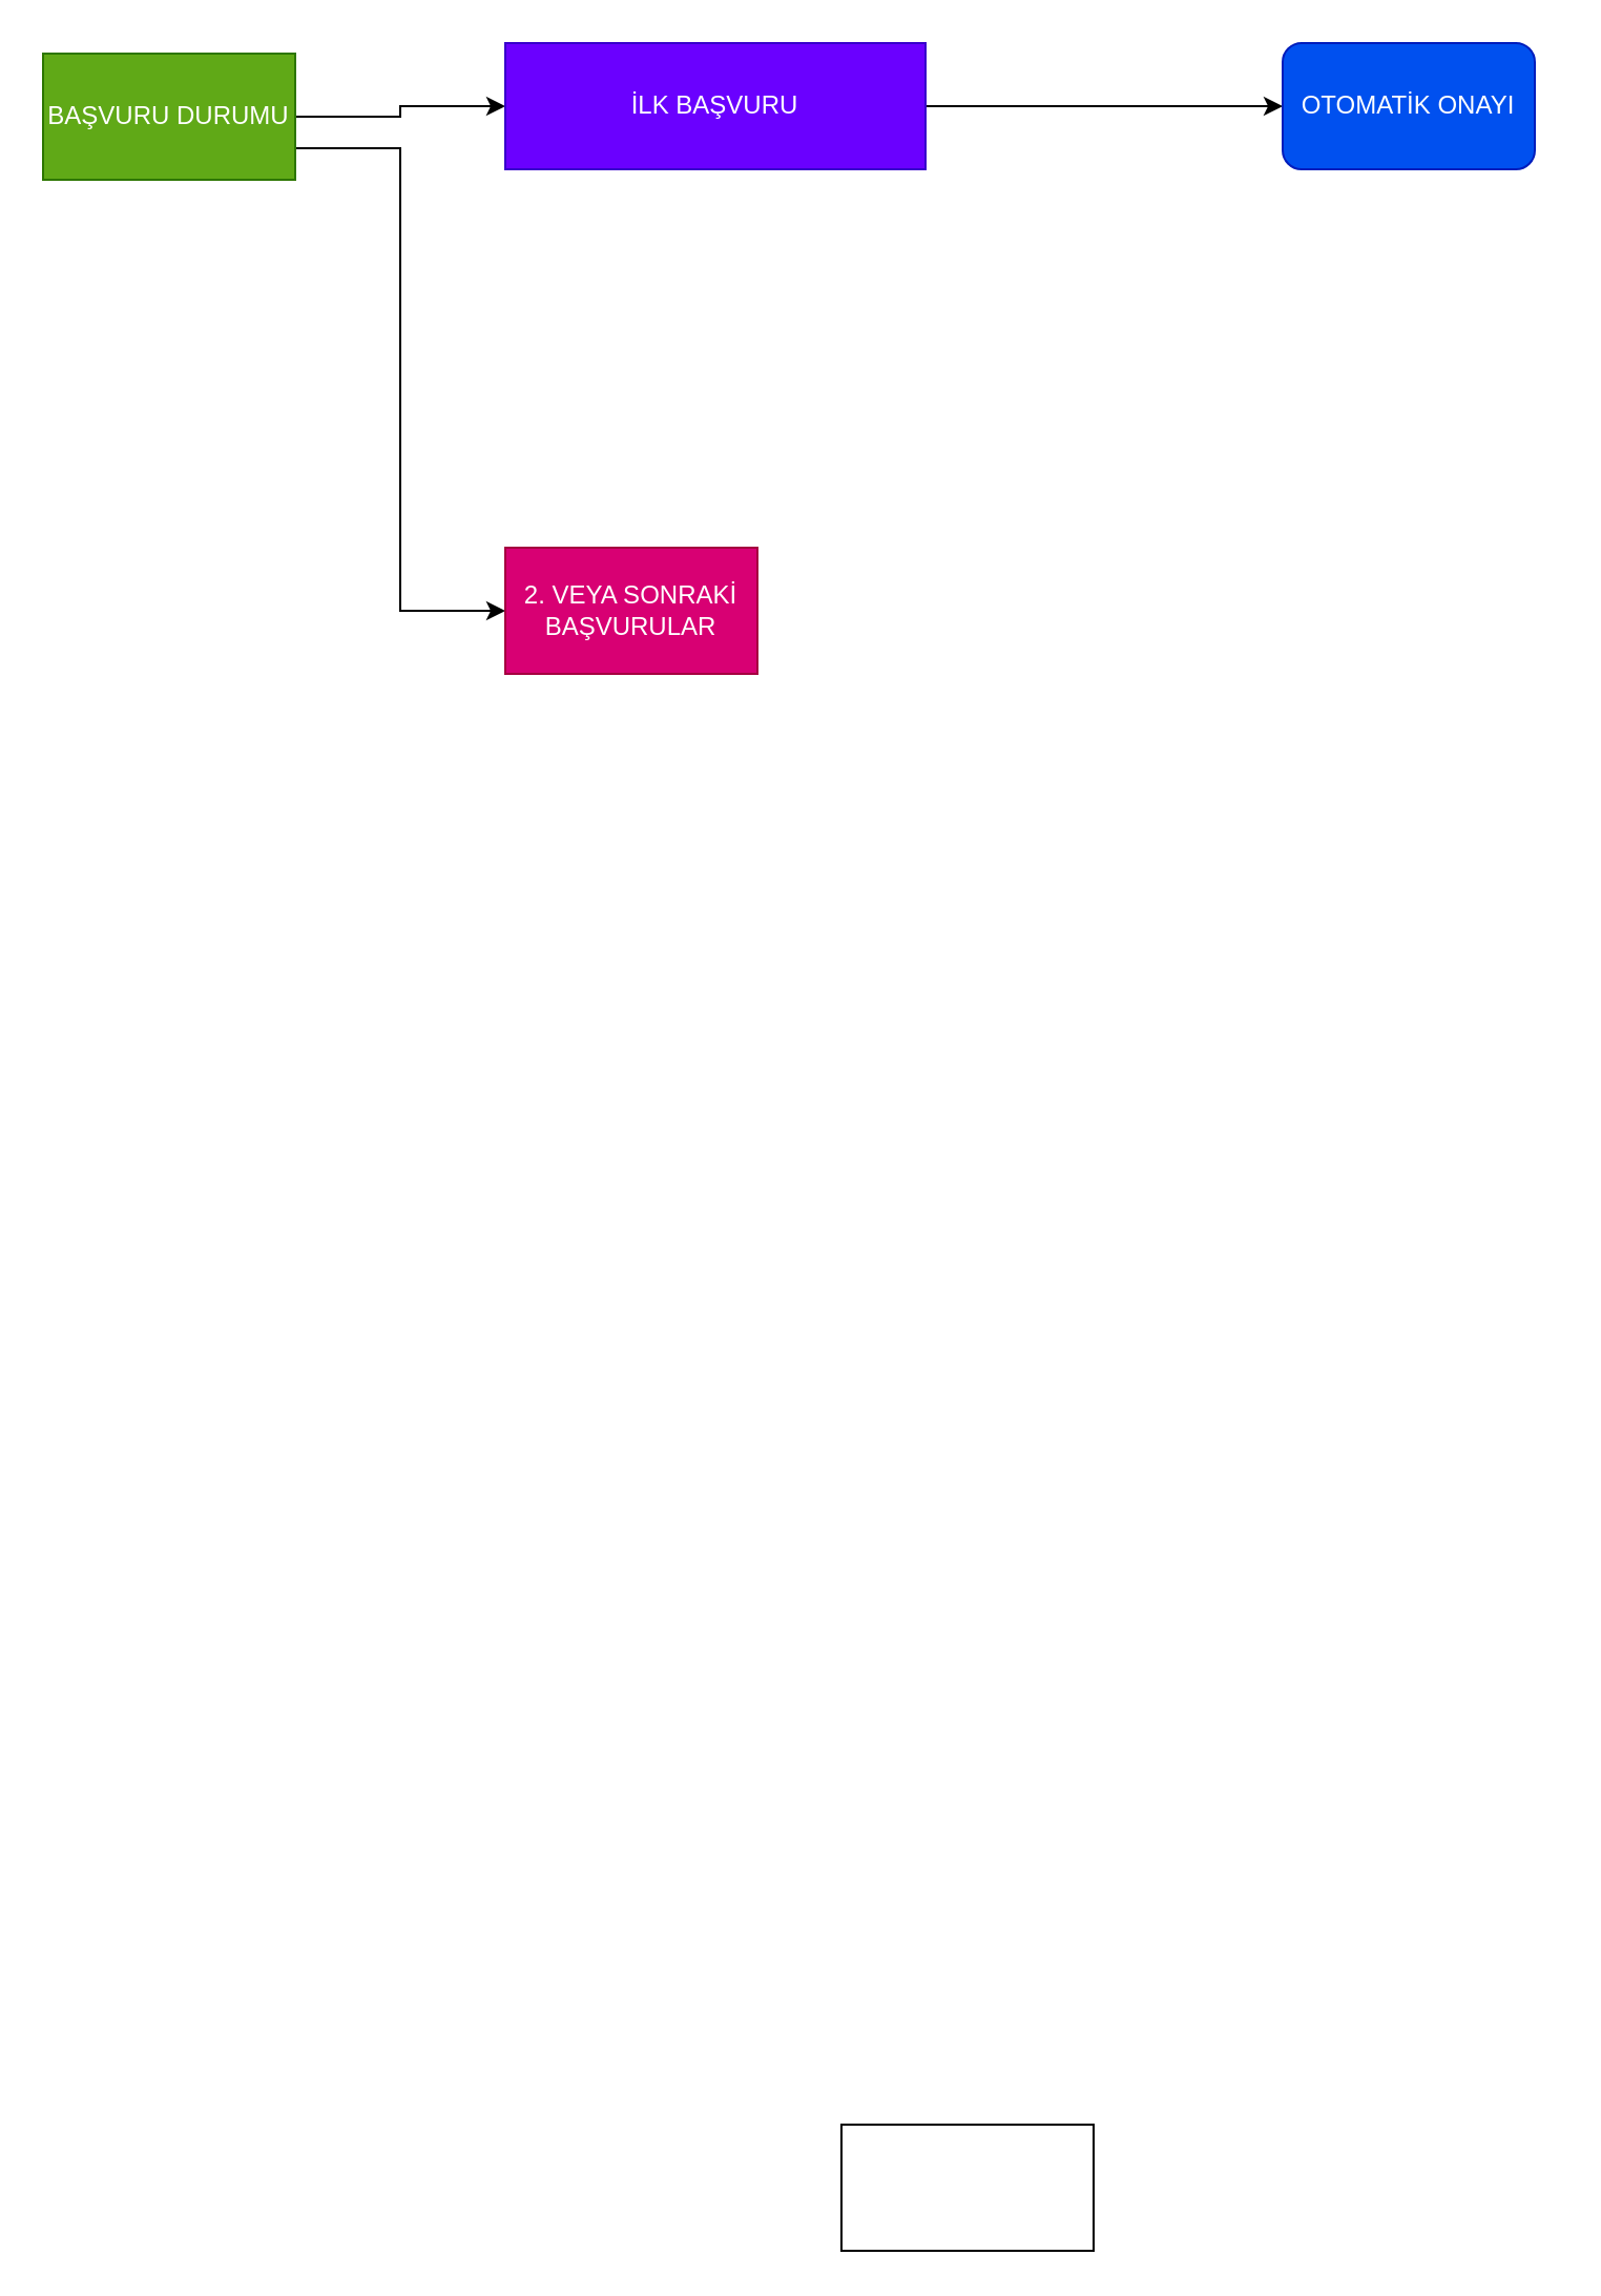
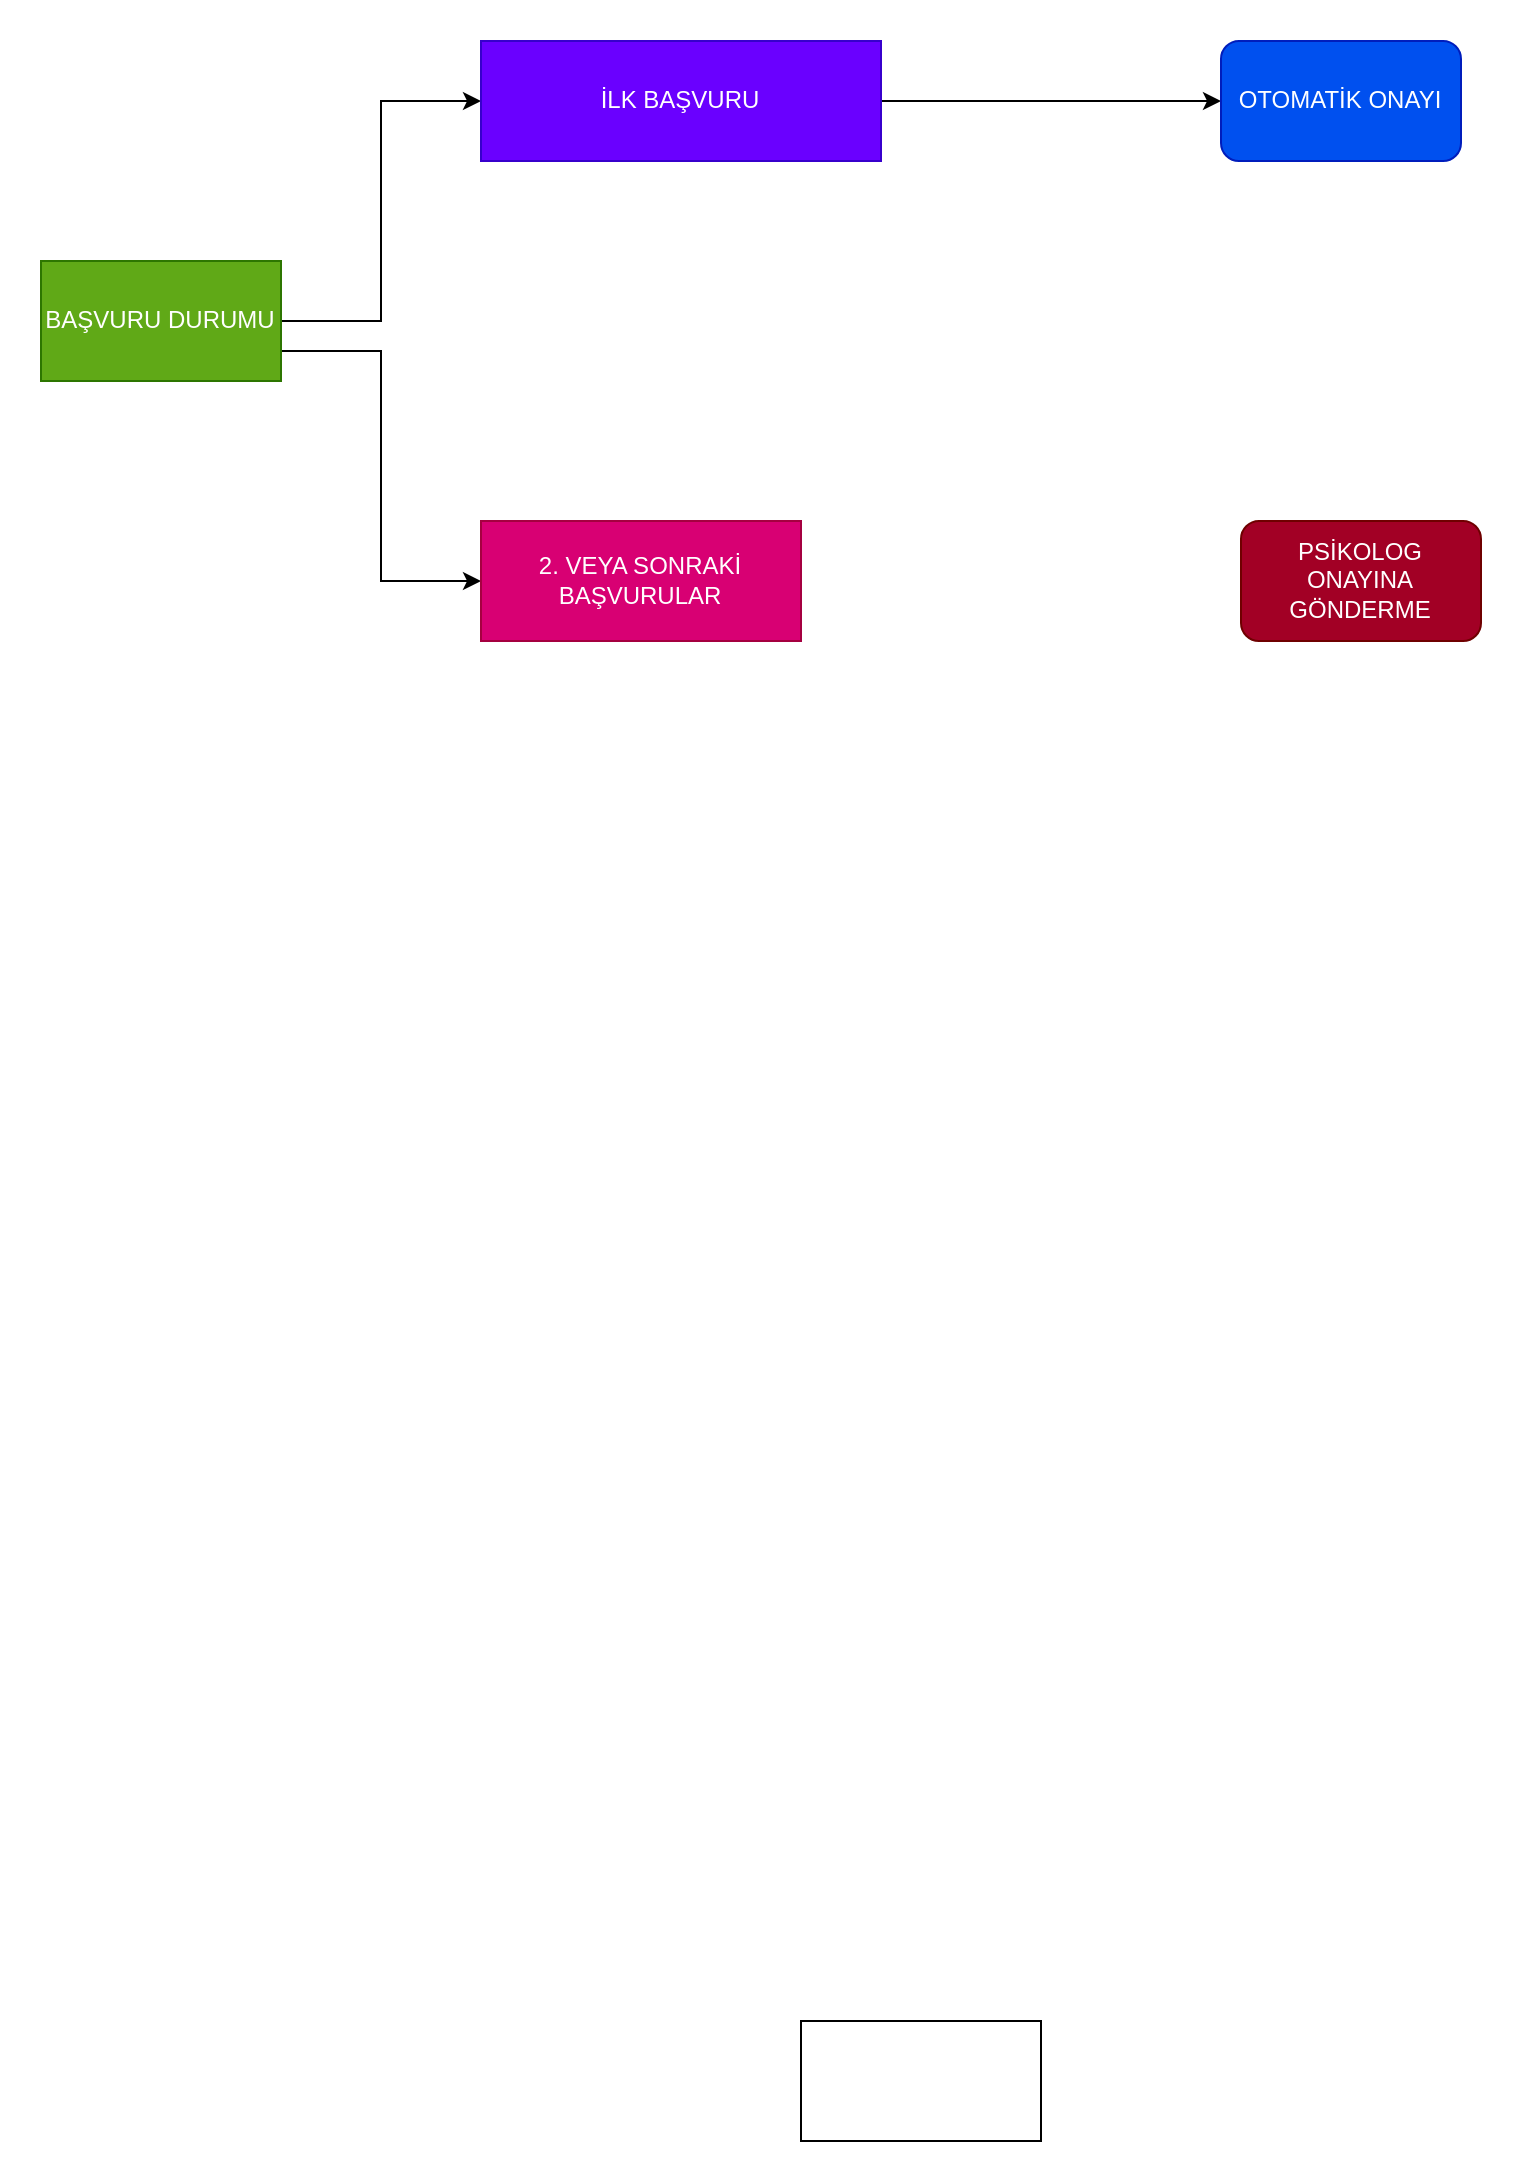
  <mxCell id="0" />
  <mxCell id="1" parent="0" />
  <mxCell id="2" value="" style="whiteSpace=wrap;html=1;" vertex="1" parent="1"><mxGeometry x="400" y="1010" width="120" height="60" as="geometry" /></mxCell>
  <mxCell id="3" style="edgeStyle=orthogonalEdgeStyle;rounded=0;orthogonalLoop=1;jettySize=auto;html=1;exitX=1;exitY=0.5;exitDx=0;exitDy=0;entryX=0;entryY=0.5;entryDx=0;entryDy=0;" edge="1" parent="1" source="5" target="7"><mxGeometry relative="1" as="geometry" /></mxCell>
  <mxCell id="4" style="edgeStyle=orthogonalEdgeStyle;rounded=0;orthogonalLoop=1;jettySize=auto;html=1;exitX=1;exitY=0.75;exitDx=0;exitDy=0;entryX=0;entryY=0.5;entryDx=0;entryDy=0;" edge="1" parent="1" source="5" target="9"><mxGeometry relative="1" as="geometry" /></mxCell>
- <mxCell id="5" value="BAŞVURU DURUMU" style="rounded=0;whiteSpace=wrap;html=1;fillColor=#60a917;fontColor=#ffffff;strokeColor=#2D7600;" vertex="1" parent="1"><mxGeometry x="20" y="25" width="120" height="60" as="geometry" /></mxCell>
+ <mxCell id="5" value="BAŞVURU DURUMU" style="rounded=0;whiteSpace=wrap;html=1;fillColor=#60a917;fontColor=#ffffff;strokeColor=#2D7600;" vertex="1" parent="1"><mxGeometry x="20" y="130" width="120" height="60" as="geometry" /></mxCell>
  <mxCell id="6" style="edgeStyle=orthogonalEdgeStyle;rounded=0;orthogonalLoop=1;jettySize=auto;html=1;exitX=1;exitY=0.5;exitDx=0;exitDy=0;entryX=0;entryY=0.5;entryDx=0;entryDy=0;" edge="1" parent="1" source="7" target="8"><mxGeometry relative="1" as="geometry" /></mxCell>
  <mxCell id="7" value="İLK BAŞVURU" style="rounded=0;whiteSpace=wrap;html=1;fillColor=#6a00ff;fontColor=#ffffff;strokeColor=#3700CC;" vertex="1" parent="1"><mxGeometry x="240" y="20" width="200" height="60" as="geometry" /></mxCell>
  <mxCell id="8" value="OTOMATİK ONAYI" style="rounded=1;whiteSpace=wrap;html=1;fillColor=#0050ef;fontColor=#ffffff;strokeColor=#001DBC;" vertex="1" parent="1"><mxGeometry x="610" y="20" width="120" height="60" as="geometry" /></mxCell>
- <mxCell id="9" value="2. VEYA SONRAKİ&lt;div&gt;BAŞVURULAR&lt;/div&gt;" style="rounded=0;whiteSpace=wrap;html=1;fillColor=#d80073;fontColor=#ffffff;strokeColor=#A50040;" vertex="1" parent="1"><mxGeometry x="240" y="260" width="120" height="60" as="geometry" /></mxCell>
+ <mxCell id="9" value="2. VEYA SONRAKİ&lt;div&gt;BAŞVURULAR&lt;/div&gt;" style="rounded=0;whiteSpace=wrap;html=1;fillColor=#d80073;fontColor=#ffffff;strokeColor=#A50040;" vertex="1" parent="1"><mxGeometry x="240" y="260" width="160" height="60" as="geometry" /></mxCell>
+ <mxCell id="10" value="PSİKOLOG ONAYINA GÖNDERME" style="rounded=1;whiteSpace=wrap;html=1;fillColor=#a20025;fontColor=#ffffff;strokeColor=#6F0000;" vertex="1" parent="1"><mxGeometry x="620" y="260" width="120" height="60" as="geometry" /></mxCell>
